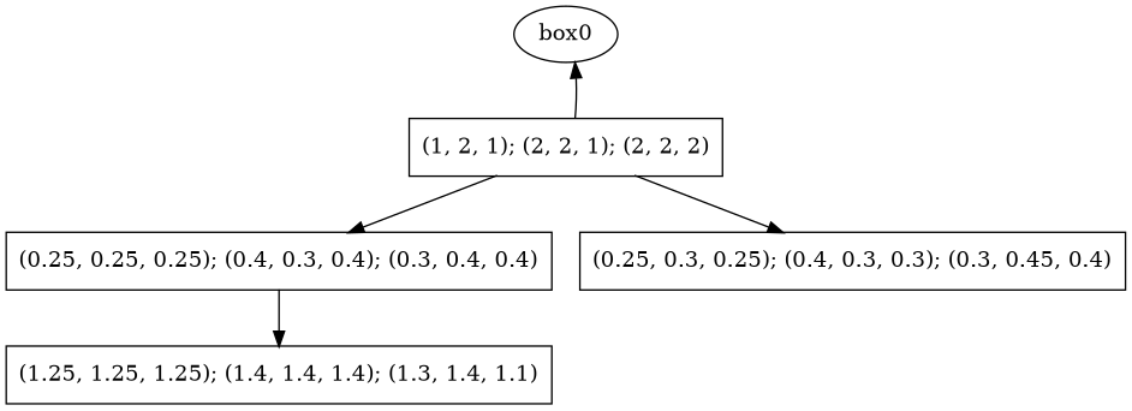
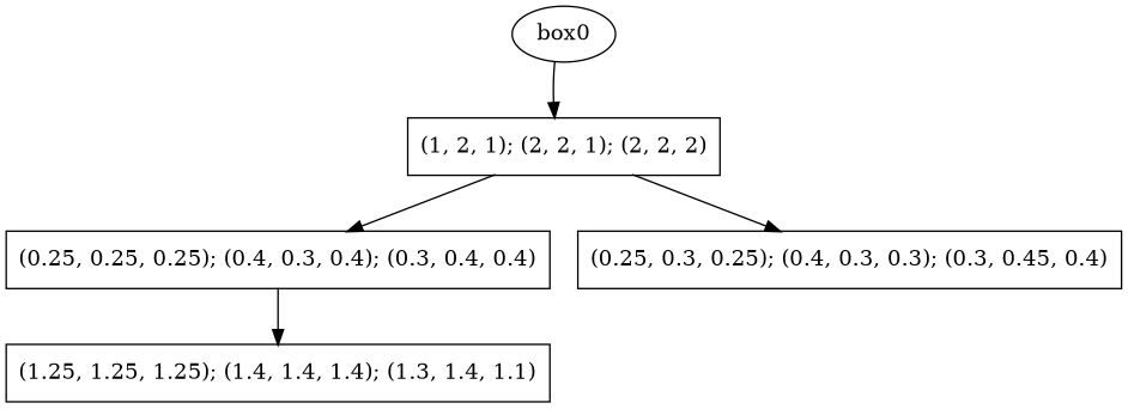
  digraph {
    node [shape=record]
    box0 [shape=""]
    n2 [label="{(1, 2, 1); (2, 2, 1); (2, 2, 2)}"]
    n3 [label="{(0.25, 0.25, 0.25); (0.4, 0.3, 0.4); (0.3, 0.4, 0.4)}"]
    n4 [label="{(0.25, 0.3, 0.25); (0.4, 0.3, 0.3); (0.3, 0.45, 0.4)}"]
    n5 [label="{(1.25, 1.25, 1.25); (1.4, 1.4, 1.4); (1.3, 1.4, 1.1)}"]
-   n2 -> box0
+   box0 -> n2
    n2 -> n3
    n2 -> n4
    n3 -> n5
  }
